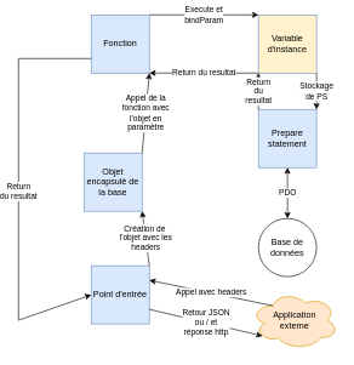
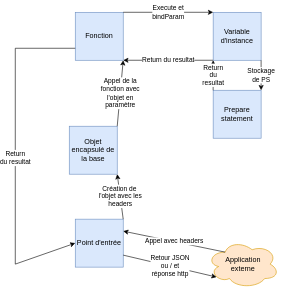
  <mxCell id="0" />
  <mxCell id="1" parent="0" />
- <mxCell id="2" value="Base de données" style="ellipse;whiteSpace=wrap;html=1;aspect=fixed;" vertex="1" parent="1"><mxGeometry x="350" y="300" width="80" height="80" as="geometry" /></mxCell>
  <mxCell id="3" value="Prepare statement" style="whiteSpace=wrap;html=1;aspect=fixed;fillColor=#dae8fc;strokeColor=#6c8ebf;" vertex="1" parent="1"><mxGeometry x="350" y="150" width="80" height="80" as="geometry" /></mxCell>
- <mxCell id="4" value="Variable d'instance" style="whiteSpace=wrap;html=1;aspect=fixed;fillColor=#fff2cc;strokeColor=#6c8ebf;" vertex="1" parent="1"><mxGeometry x="350" y="20" width="80" height="80" as="geometry" /></mxCell>
+ <mxCell id="4" value="Variable d'instance" style="whiteSpace=wrap;html=1;aspect=fixed;fillColor=#dae8fc;strokeColor=#6c8ebf;" vertex="1" parent="1"><mxGeometry x="350" y="20" width="80" height="80" as="geometry" /></mxCell>
  <mxCell id="5" value="Fonction" style="whiteSpace=wrap;html=1;aspect=fixed;fillColor=#dae8fc;strokeColor=#6c8ebf;" vertex="1" parent="1"><mxGeometry x="120" y="20" width="80" height="80" as="geometry" /></mxCell>
  <mxCell id="6" value="Point d'entrée" style="whiteSpace=wrap;html=1;aspect=fixed;fillColor=#dae8fc;strokeColor=#6c8ebf;" vertex="1" parent="1"><mxGeometry x="120" y="365" width="80" height="80" as="geometry" /></mxCell>
  <mxCell id="7" value="Objet encapsulé de la base" style="whiteSpace=wrap;html=1;aspect=fixed;fillColor=#dae8fc;strokeColor=#6c8ebf;" vertex="1" parent="1"><mxGeometry x="110" y="210" width="80" height="80" as="geometry" /></mxCell>
  <mxCell id="8" value="Application&lt;br&gt;externe" style="ellipse;shape=cloud;whiteSpace=wrap;html=1;fillColor=#ffe6cc;strokeColor=#d79b00;" vertex="1" parent="1"><mxGeometry x="340" y="400" width="120" height="80" as="geometry" /></mxCell>
  <mxCell id="9" value="Appel avec headers" style="endArrow=classic;html=1;rounded=0;exitX=0.25;exitY=0.25;exitDx=0;exitDy=0;exitPerimeter=0;entryX=1;entryY=0.25;entryDx=0;entryDy=0;" edge="1" parent="1" source="8" target="6"><mxGeometry width="50" height="50" relative="1" as="geometry"><mxPoint x="110" y="70" as="sourcePoint" /><mxPoint x="160" y="20" as="targetPoint" /></mxGeometry></mxCell>
  <mxCell id="10" value="Création de&amp;nbsp;&lt;br&gt;l'objet avec les&lt;br&gt;headers" style="endArrow=classic;html=1;rounded=0;entryX=1;entryY=1;entryDx=0;entryDy=0;exitX=1;exitY=0;exitDx=0;exitDy=0;" edge="1" parent="1" source="6" target="7"><mxGeometry width="50" height="50" relative="1" as="geometry"><mxPoint x="170" y="370" as="sourcePoint" /><mxPoint x="220" y="320" as="targetPoint" /></mxGeometry></mxCell>
  <mxCell id="11" value="Appel de la&lt;br&gt;fonction avec&lt;br&gt;l'objet en&lt;br&gt;paramètre" style="endArrow=classic;html=1;rounded=0;exitX=1;exitY=0;exitDx=0;exitDy=0;entryX=1;entryY=1;entryDx=0;entryDy=0;" edge="1" parent="1" source="7" target="5"><mxGeometry width="50" height="50" relative="1" as="geometry"><mxPoint x="110" y="60" as="sourcePoint" /><mxPoint x="160" y="10" as="targetPoint" /></mxGeometry></mxCell>
  <mxCell id="12" value="Stockage&lt;br&gt;de PS" style="endArrow=classic;html=1;rounded=0;" edge="1" parent="1"><mxGeometry width="50" height="50" relative="1" as="geometry"><mxPoint x="430" y="100" as="sourcePoint" /><mxPoint x="430" y="150" as="targetPoint" /></mxGeometry></mxCell>
  <mxCell id="13" value="Execute et&lt;br&gt;bindParam" style="endArrow=classic;html=1;rounded=0;exitX=1;exitY=0;exitDx=0;exitDy=0;entryX=0;entryY=0;entryDx=0;entryDy=0;" edge="1" parent="1" source="5" target="4"><mxGeometry width="50" height="50" relative="1" as="geometry"><mxPoint x="110" y="40" as="sourcePoint" /><mxPoint x="160" y="-10" as="targetPoint" /></mxGeometry></mxCell>
  <mxCell id="14" value="Return&lt;br&gt;du resultat" style="endArrow=classic;html=1;rounded=0;exitX=0;exitY=0.75;exitDx=0;exitDy=0;entryX=0;entryY=0.5;entryDx=0;entryDy=0;" edge="1" parent="1" source="5" target="6"><mxGeometry width="50" height="50" relative="1" as="geometry"><mxPoint x="110" y="30" as="sourcePoint" /><mxPoint x="80" y="420" as="targetPoint" /><Array as="points"><mxPoint x="20" y="80" /><mxPoint x="20" y="440" /></Array></mxGeometry></mxCell>
  <mxCell id="15" value="Retour JSON &lt;br&gt;ou / et&lt;br&gt;réponse http" style="endArrow=classic;html=1;rounded=0;exitX=1;exitY=0.75;exitDx=0;exitDy=0;entryX=0.13;entryY=0.77;entryDx=0;entryDy=0;entryPerimeter=0;" edge="1" parent="1" source="6" target="8"><mxGeometry width="50" height="50" relative="1" as="geometry"><mxPoint x="250" y="500" as="sourcePoint" /><mxPoint x="300" y="450" as="targetPoint" /></mxGeometry></mxCell>
  <mxCell id="16" value="Return&lt;br&gt;du&lt;br&gt;resultat" style="endArrow=classic;html=1;rounded=0;exitX=0;exitY=0;exitDx=0;exitDy=0;entryX=0;entryY=1;entryDx=0;entryDy=0;" edge="1" parent="1" source="3" target="4"><mxGeometry width="50" height="50" relative="1" as="geometry"><mxPoint x="110" y="10" as="sourcePoint" /><mxPoint x="160" y="-40" as="targetPoint" /></mxGeometry></mxCell>
  <mxCell id="17" value="Return du resultat" style="endArrow=classic;html=1;rounded=0;exitX=0;exitY=1;exitDx=0;exitDy=0;entryX=1;entryY=1;entryDx=0;entryDy=0;" edge="1" parent="1" source="4" target="5"><mxGeometry width="50" height="50" relative="1" as="geometry"><mxPoint x="110" y="0" as="sourcePoint" /><mxPoint x="160" y="-50" as="targetPoint" /></mxGeometry></mxCell>
- <mxCell id="18" value="PDO" style="endArrow=classic;startArrow=classic;html=1;rounded=0;entryX=0.5;entryY=1;entryDx=0;entryDy=0;exitX=0.5;exitY=0;exitDx=0;exitDy=0;" edge="1" parent="1" source="2" target="3"><mxGeometry width="50" height="50" relative="1" as="geometry"><mxPoint x="390" y="290" as="sourcePoint" /><mxPoint x="440" y="240" as="targetPoint" /></mxGeometry></mxCell>
